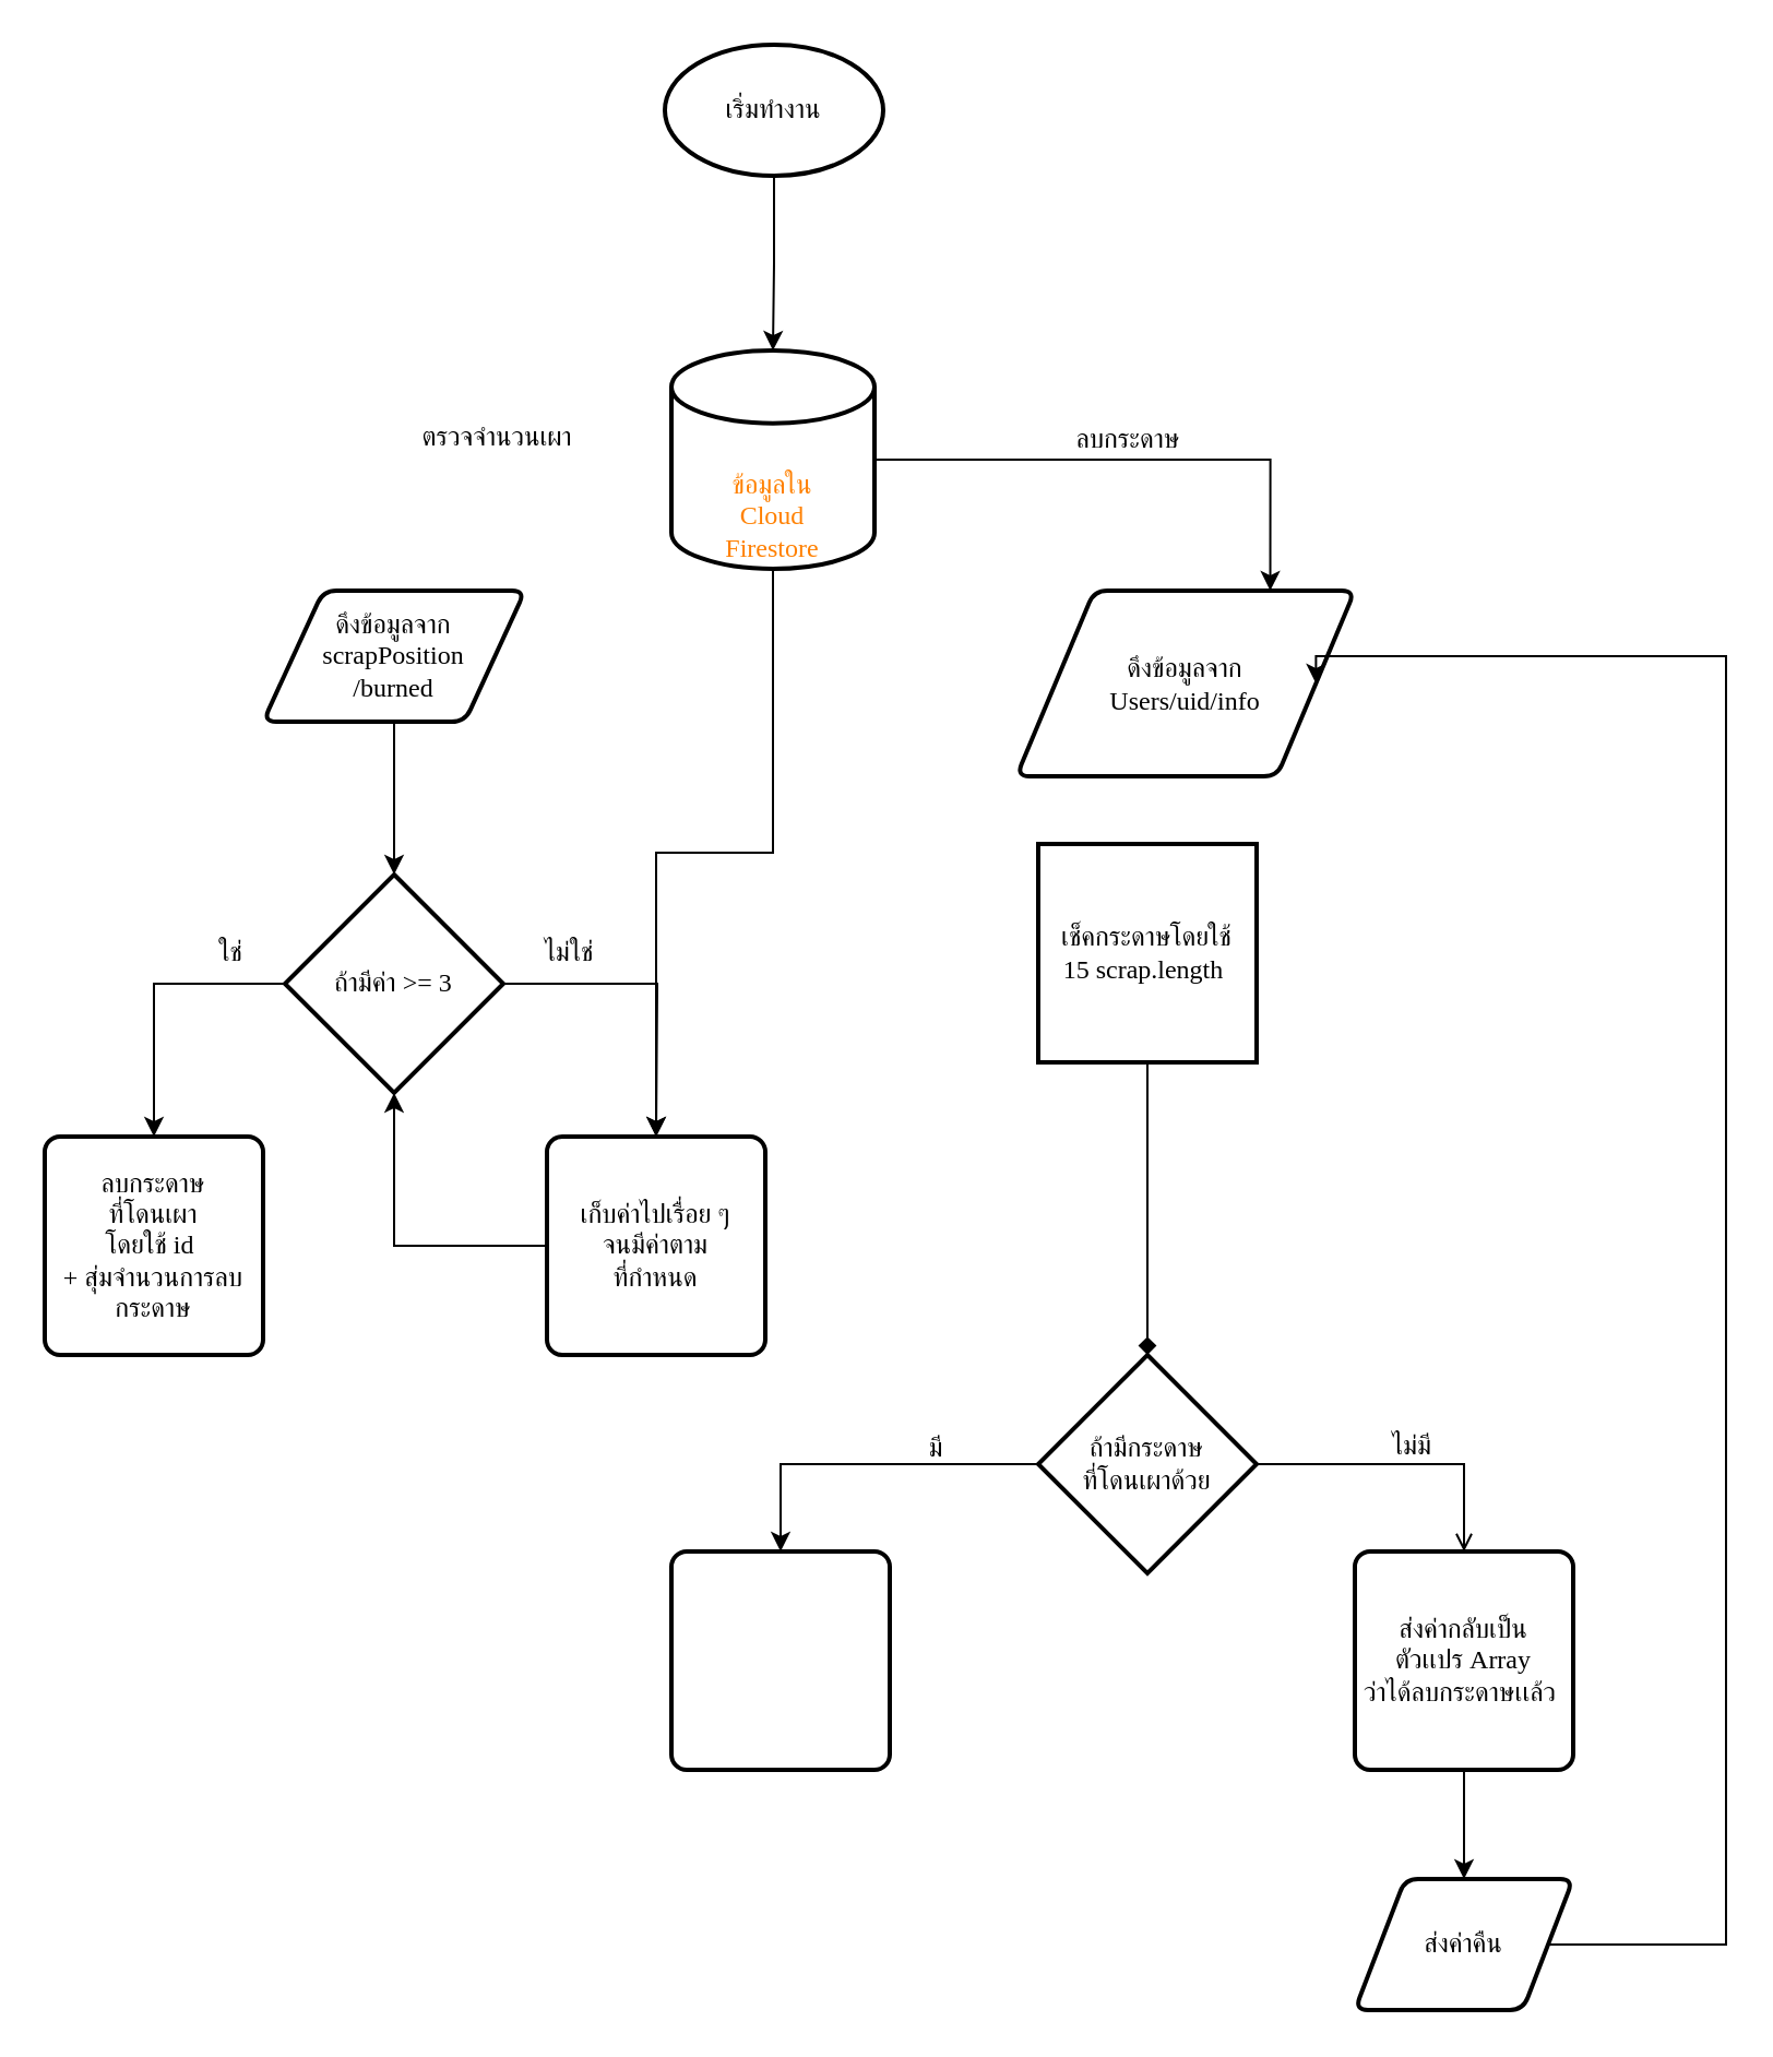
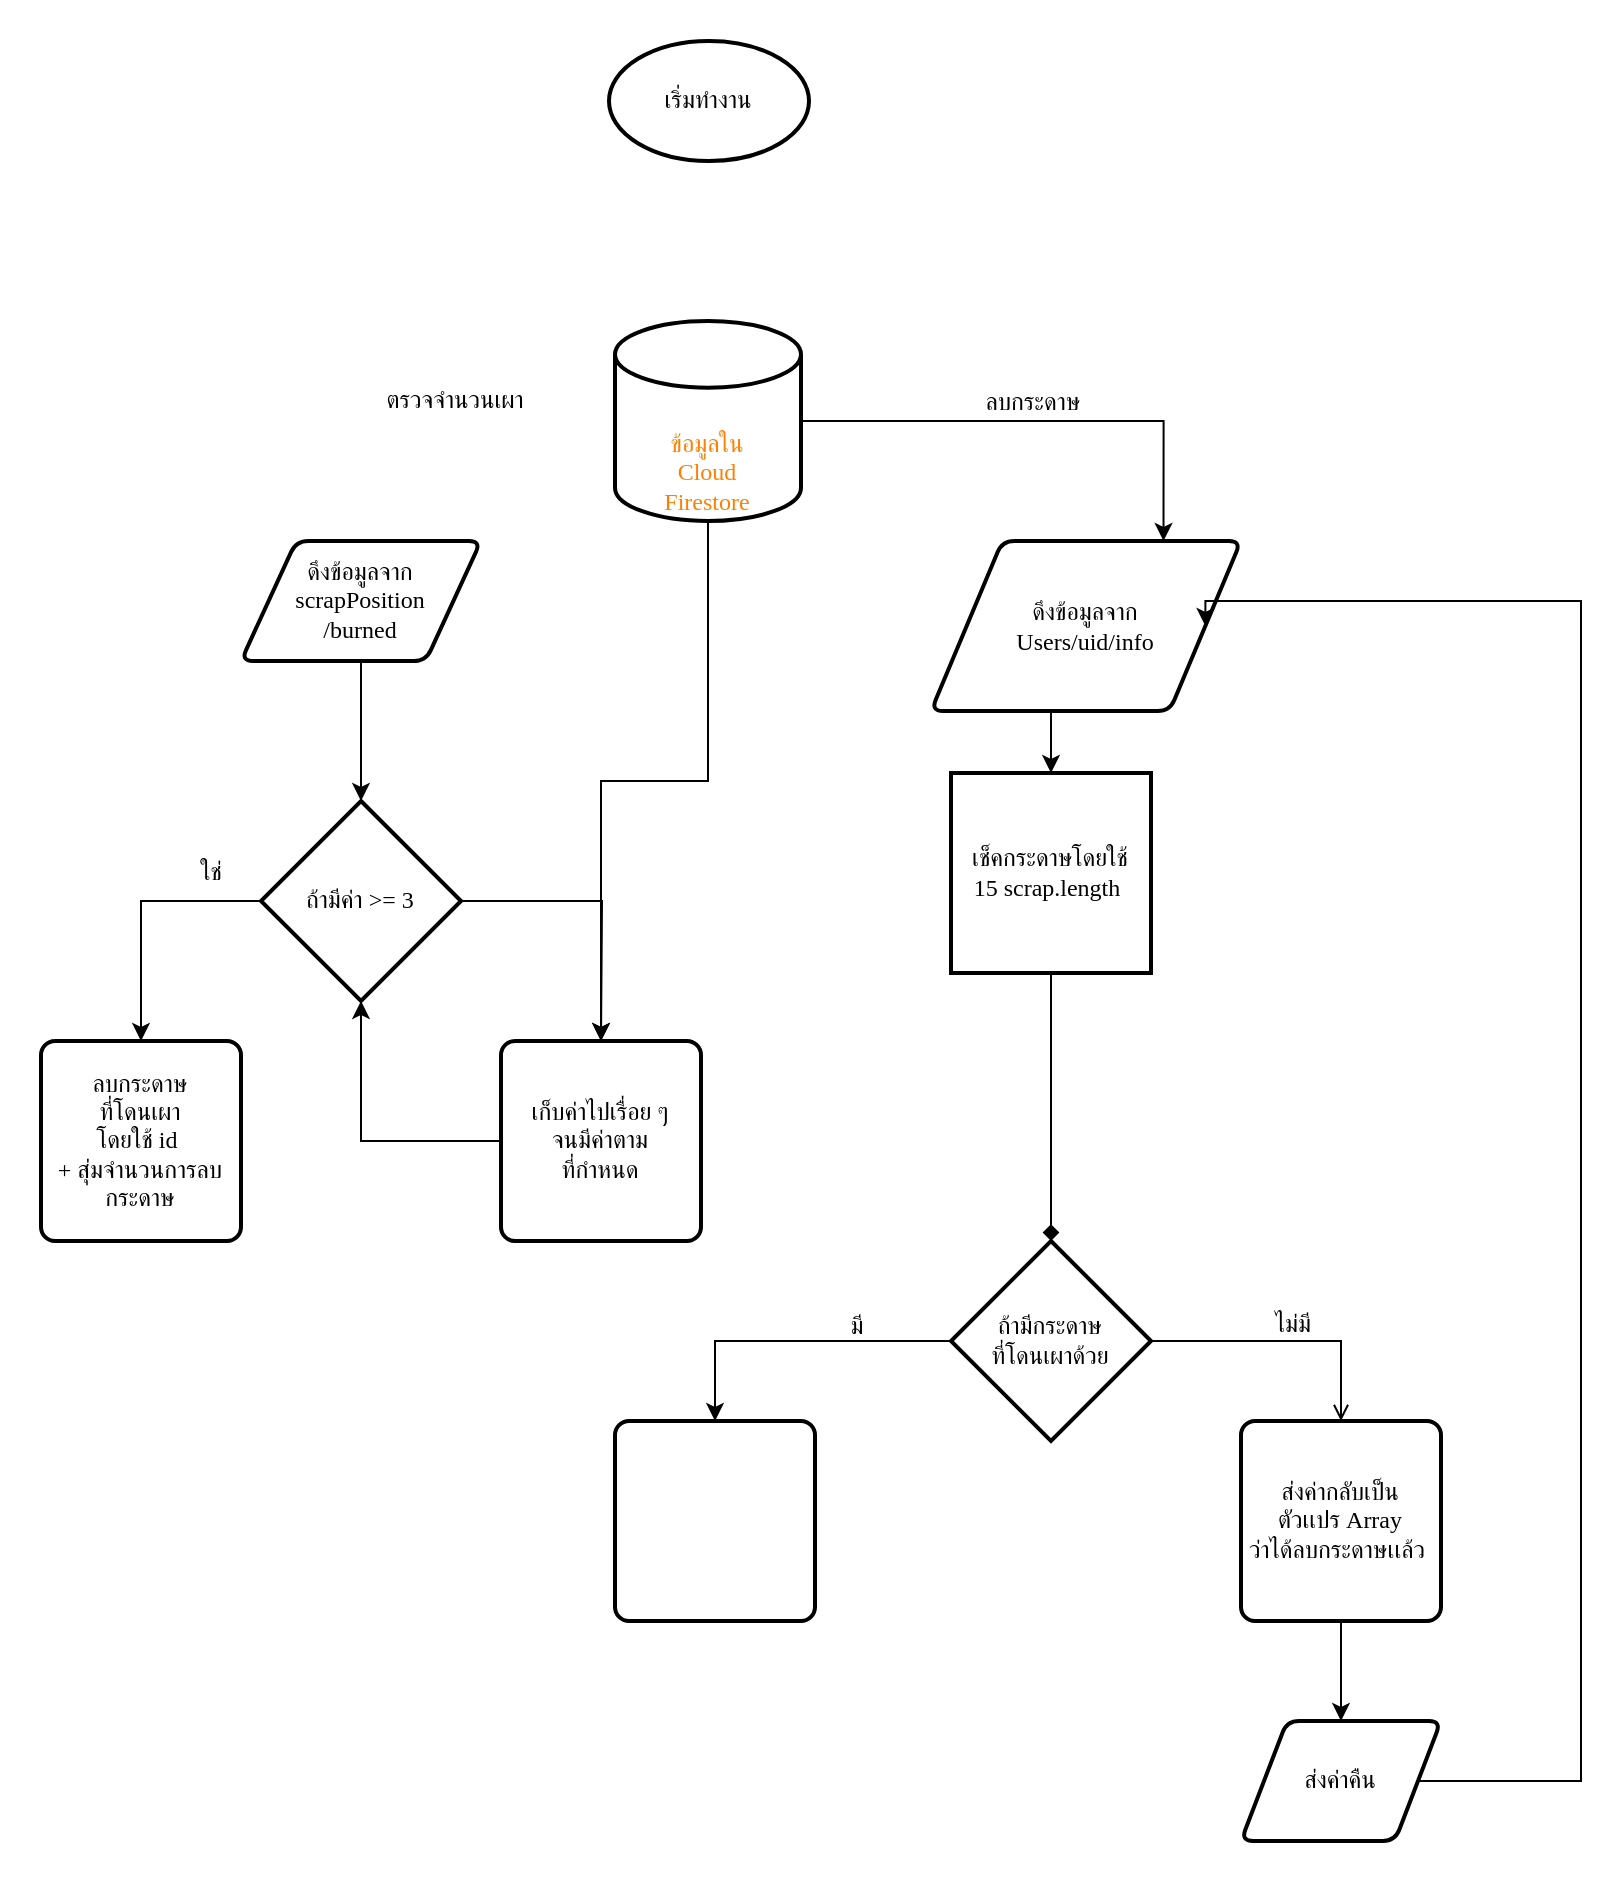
  <mxCell id="0" />
  <mxCell id="1" parent="0" />
- <mxCell id="2" style="edgeStyle=orthogonalEdgeStyle;rounded=0;orthogonalLoop=1;jettySize=auto;html=1;entryX=0.5;entryY=0;entryDx=0;entryDy=0;entryPerimeter=0;" edge="1" parent="1" source="3" target="8"><mxGeometry relative="1" as="geometry" /></mxCell>
  <mxCell id="3" value="เริ่มทำงาน" style="strokeWidth=2;html=1;shape=mxgraph.flowchart.start_1;whiteSpace=wrap;fontFamily=Kanit;FType=g;" parent="1" vertex="1"><mxGeometry x="304" y="20" width="100" height="60" as="geometry" /></mxCell>
  <mxCell id="4" style="edgeStyle=orthogonalEdgeStyle;rounded=0;orthogonalLoop=1;jettySize=auto;html=1;exitX=0.5;exitY=1;exitDx=0;exitDy=0;entryX=0.5;entryY=0;entryDx=0;entryDy=0;entryPerimeter=0;" edge="1" parent="1" source="5" target="11"><mxGeometry relative="1" as="geometry" /></mxCell>
  <mxCell id="5" value="&lt;font face=&quot;Kanit&quot;&gt;ดึงข้อมูลจาก&lt;br&gt;scrapPosition&lt;br&gt;/burned&lt;br&gt;&lt;/font&gt;" style="shape=parallelogram;html=1;strokeWidth=2;perimeter=parallelogramPerimeter;whiteSpace=wrap;rounded=1;arcSize=12;size=0.23;" vertex="1" parent="1"><mxGeometry x="120" y="270" width="120" height="60" as="geometry" /></mxCell>
  <mxCell id="6" style="edgeStyle=orthogonalEdgeStyle;rounded=0;orthogonalLoop=1;jettySize=auto;html=1;" edge="1" parent="1" source="8" target="15"><mxGeometry relative="1" as="geometry" /></mxCell>
  <mxCell id="7" style="edgeStyle=orthogonalEdgeStyle;rounded=0;orthogonalLoop=1;jettySize=auto;html=1;exitX=1;exitY=0.5;exitDx=0;exitDy=0;exitPerimeter=0;entryX=0.75;entryY=0;entryDx=0;entryDy=0;fontFamily=Kanit;" edge="1" parent="1" source="8" target="18"><mxGeometry relative="1" as="geometry" /></mxCell>
  <mxCell id="8" value="&lt;font face=&quot;Kanit&quot; color=&quot;#ff8000&quot;&gt;ข้อมูลใน&lt;br&gt;Cloud&lt;br&gt;Firestore&lt;br&gt;&lt;/font&gt;" style="strokeWidth=2;html=1;shape=mxgraph.flowchart.database;whiteSpace=wrap;verticalAlign=bottom;textDirection=ltr;horizontal=1;" vertex="1" parent="1"><mxGeometry x="307" y="160" width="93" height="100" as="geometry" /></mxCell>
  <mxCell id="9" style="edgeStyle=orthogonalEdgeStyle;rounded=0;orthogonalLoop=1;jettySize=auto;html=1;exitX=0;exitY=0.5;exitDx=0;exitDy=0;exitPerimeter=0;entryX=0.5;entryY=0;entryDx=0;entryDy=0;fontFamily=Kanit;" edge="1" parent="1" source="11" target="12"><mxGeometry relative="1" as="geometry" /></mxCell>
  <mxCell id="10" style="edgeStyle=orthogonalEdgeStyle;rounded=0;orthogonalLoop=1;jettySize=auto;html=1;exitX=1;exitY=0.5;exitDx=0;exitDy=0;exitPerimeter=0;fontFamily=Kanit;" edge="1" parent="1" source="11"><mxGeometry relative="1" as="geometry"><mxPoint x="300" y="520" as="targetPoint" /></mxGeometry></mxCell>
  <mxCell id="11" value="ถ้ามีค่า &amp;gt;= 3" style="strokeWidth=2;html=1;shape=mxgraph.flowchart.decision;whiteSpace=wrap;fontFamily=Kanit;" vertex="1" parent="1"><mxGeometry x="130" y="400" width="100" height="100" as="geometry" /></mxCell>
  <mxCell id="12" value="ลบกระดาษ&lt;br&gt;ที่โดนเผา&lt;br&gt;โดยใช้ id&amp;nbsp;&lt;br&gt;+ สุ่มจำนวนการลบกระดาษ" style="rounded=1;whiteSpace=wrap;html=1;absoluteArcSize=1;arcSize=14;strokeWidth=2;fontFamily=Kanit;" vertex="1" parent="1"><mxGeometry x="20" y="520" width="100" height="100" as="geometry" /></mxCell>
  <mxCell id="13" value="ใช่" style="text;html=1;align=center;verticalAlign=middle;resizable=0;points=[];autosize=1;fontFamily=Kanit;" vertex="1" parent="1"><mxGeometry x="90" y="426" width="30" height="20" as="geometry" /></mxCell>
  <mxCell id="14" style="edgeStyle=orthogonalEdgeStyle;rounded=0;orthogonalLoop=1;jettySize=auto;html=1;entryX=0.5;entryY=1;entryDx=0;entryDy=0;entryPerimeter=0;fontFamily=Kanit;" edge="1" parent="1" source="15" target="11"><mxGeometry relative="1" as="geometry" /></mxCell>
  <mxCell id="15" value="เก็บค่าไปเรื่อย ๆ&lt;br&gt;จนมีค่าตาม&lt;br&gt;ที่กำหนด" style="rounded=1;whiteSpace=wrap;html=1;absoluteArcSize=1;arcSize=14;strokeWidth=2;fontFamily=Kanit;" vertex="1" parent="1"><mxGeometry x="250" y="520" width="100" height="100" as="geometry" /></mxCell>
- <mxCell id="16" value="ไม่ใช่" style="text;html=1;align=center;verticalAlign=middle;resizable=0;points=[];autosize=1;fontFamily=Kanit;" vertex="1" parent="1"><mxGeometry x="240" y="426" width="40" height="20" as="geometry" /></mxCell>
+ <mxCell id="17" style="edgeStyle=orthogonalEdgeStyle;rounded=0;orthogonalLoop=1;jettySize=auto;html=1;exitX=0.5;exitY=1;exitDx=0;exitDy=0;entryX=0.5;entryY=0;entryDx=0;entryDy=0;fontFamily=Kanit;" edge="1" parent="1" source="18" target="20"><mxGeometry relative="1" as="geometry" /></mxCell>
  <mxCell id="18" value="&lt;font face=&quot;Kanit&quot;&gt;ดึงข้อมูลจาก&lt;br&gt;Users/uid/info&lt;br&gt;&lt;/font&gt;" style="shape=parallelogram;html=1;strokeWidth=2;perimeter=parallelogramPerimeter;whiteSpace=wrap;rounded=1;arcSize=12;size=0.23;" vertex="1" parent="1"><mxGeometry x="465" y="270" width="155" height="85" as="geometry" /></mxCell>
  <mxCell id="19" style="edgeStyle=orthogonalEdgeStyle;rounded=0;orthogonalLoop=1;jettySize=auto;html=1;exitX=0.5;exitY=1;exitDx=0;exitDy=0;entryX=0.5;entryY=0;entryDx=0;entryDy=0;entryPerimeter=0;fontFamily=Kanit;endArrow=diamond;" edge="1" parent="1" source="20" target="23"><mxGeometry relative="1" as="geometry" /></mxCell>
  <mxCell id="20" value="เช็คกระดาษโดยใช้&lt;br&gt;15 scrap.length&amp;nbsp;" style="whiteSpace=wrap;html=1;absoluteArcSize=1;arcSize=14;strokeWidth=2;fontFamily=Kanit;rounded=0;" vertex="1" parent="1"><mxGeometry x="475" y="386" width="100" height="100" as="geometry" /></mxCell>
  <mxCell id="21" style="edgeStyle=orthogonalEdgeStyle;rounded=0;orthogonalLoop=1;jettySize=auto;html=1;exitX=0;exitY=0.5;exitDx=0;exitDy=0;exitPerimeter=0;fontFamily=Kanit;entryX=0.5;entryY=0;entryDx=0;entryDy=0;" edge="1" parent="1" source="23" target="32"><mxGeometry relative="1" as="geometry"><mxPoint x="350" y="670" as="targetPoint" /></mxGeometry></mxCell>
  <mxCell id="22" style="edgeStyle=orthogonalEdgeStyle;rounded=0;orthogonalLoop=1;jettySize=auto;html=1;exitX=1;exitY=0.5;exitDx=0;exitDy=0;exitPerimeter=0;entryX=0.5;entryY=0;entryDx=0;entryDy=0;fontFamily=Kanit;endArrow=open;" edge="1" parent="1" source="23" target="29"><mxGeometry relative="1" as="geometry" /></mxCell>
  <mxCell id="23" value="ถ้ามีกระดาษ&lt;br&gt;ที่โดนเผาด้วย" style="strokeWidth=2;html=1;shape=mxgraph.flowchart.decision;whiteSpace=wrap;fontFamily=Kanit;" vertex="1" parent="1"><mxGeometry x="475" y="620" width="100" height="100" as="geometry" /></mxCell>
  <mxCell id="24" value="ตรวจจำนวนเผา" style="text;html=1;align=center;verticalAlign=middle;resizable=0;points=[];autosize=1;fontFamily=Kanit;" vertex="1" parent="1"><mxGeometry x="182" y="190" width="90" height="20" as="geometry" /></mxCell>
  <mxCell id="25" value="ลบกระดาษ" style="text;html=1;align=center;verticalAlign=middle;resizable=0;points=[];autosize=1;fontFamily=Kanit;" vertex="1" parent="1"><mxGeometry x="481" y="191" width="70" height="20" as="geometry" /></mxCell>
  <mxCell id="26" value="มี" style="text;html=1;align=center;verticalAlign=middle;resizable=0;points=[];autosize=1;fontFamily=Kanit;" vertex="1" parent="1"><mxGeometry x="418" y="653" width="20" height="20" as="geometry" /></mxCell>
  <mxCell id="27" value="ไม่มี" style="text;html=1;align=center;verticalAlign=middle;resizable=0;points=[];autosize=1;fontFamily=Kanit;" vertex="1" parent="1"><mxGeometry x="631" y="652" width="30" height="20" as="geometry" /></mxCell>
  <mxCell id="28" style="edgeStyle=orthogonalEdgeStyle;rounded=0;orthogonalLoop=1;jettySize=auto;html=1;exitX=0.5;exitY=1;exitDx=0;exitDy=0;entryX=0.5;entryY=0;entryDx=0;entryDy=0;fontFamily=Kanit;" edge="1" parent="1" source="29" target="31"><mxGeometry relative="1" as="geometry" /></mxCell>
  <mxCell id="29" value="ส่งค่ากลับเป็น&lt;br&gt;ตัวเเปร Array&lt;br&gt;ว่าได้ลบกระดาษเเล้ว&amp;nbsp;" style="rounded=1;whiteSpace=wrap;html=1;absoluteArcSize=1;arcSize=14;strokeWidth=2;fontFamily=Kanit;" vertex="1" parent="1"><mxGeometry x="620" y="710" width="100" height="100" as="geometry" /></mxCell>
  <mxCell id="30" style="edgeStyle=orthogonalEdgeStyle;rounded=0;orthogonalLoop=1;jettySize=auto;html=1;exitX=1;exitY=0.5;exitDx=0;exitDy=0;fontFamily=Kanit;entryX=1;entryY=0.5;entryDx=0;entryDy=0;" edge="1" parent="1" source="31" target="18"><mxGeometry relative="1" as="geometry"><mxPoint x="780" y="310" as="targetPoint" /><Array as="points"><mxPoint x="790" y="890" /><mxPoint x="790" y="300" /></Array></mxGeometry></mxCell>
  <mxCell id="31" value="ส่งค่าคืน" style="shape=parallelogram;html=1;strokeWidth=2;perimeter=parallelogramPerimeter;whiteSpace=wrap;rounded=1;arcSize=12;size=0.23;fontFamily=Kanit;" vertex="1" parent="1"><mxGeometry x="620" y="860" width="100" height="60" as="geometry" /></mxCell>
  <mxCell id="32" value="" style="rounded=1;whiteSpace=wrap;html=1;absoluteArcSize=1;arcSize=14;strokeWidth=2;fontFamily=Kanit;" vertex="1" parent="1"><mxGeometry x="307" y="710" width="100" height="100" as="geometry" /></mxCell>
